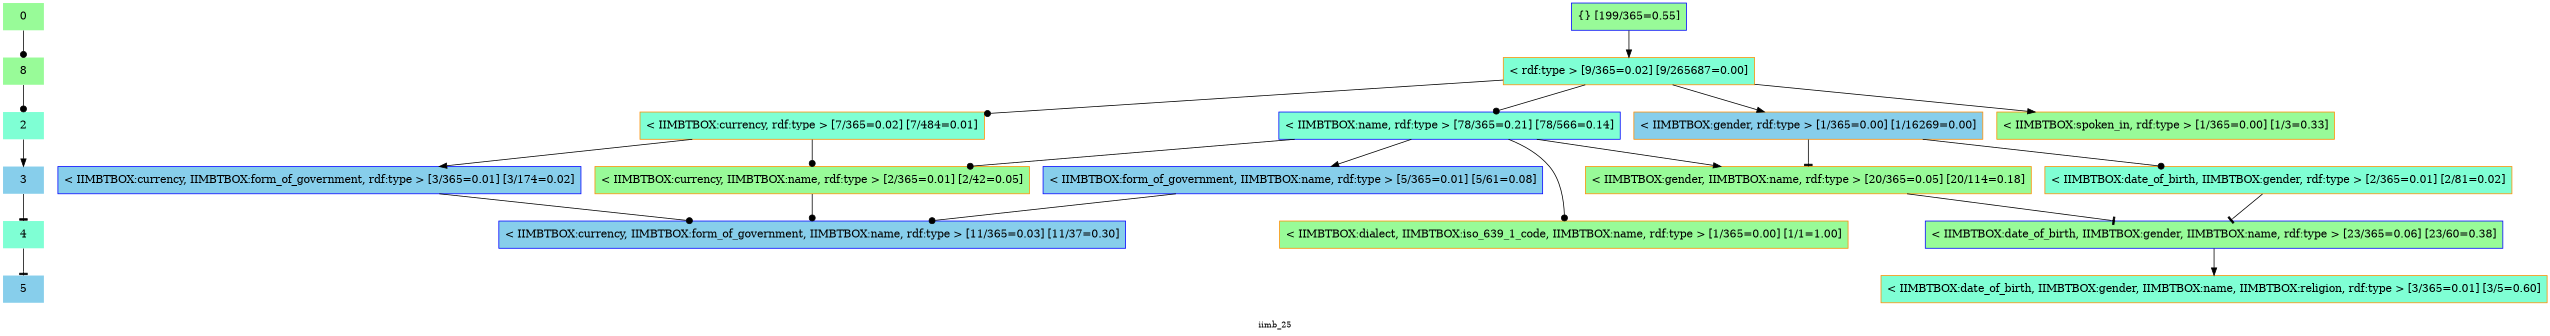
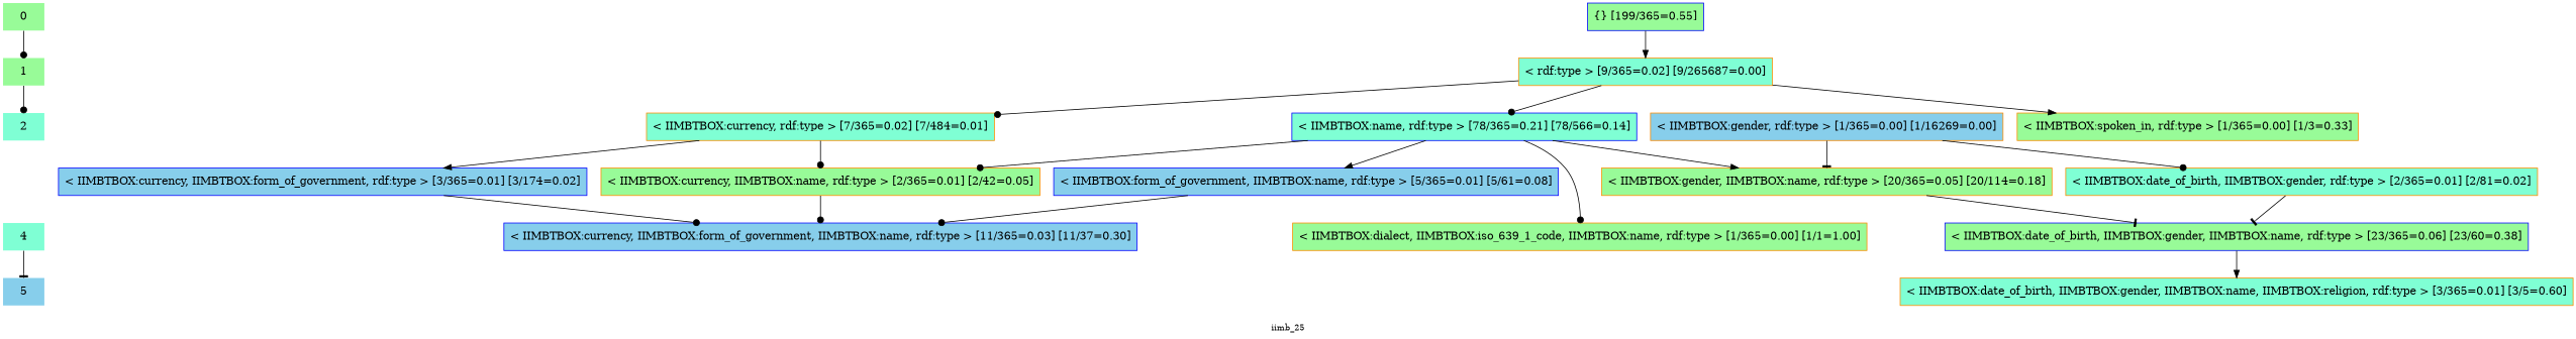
  digraph {
    fontsize=11.0
    label=iimb_25
    node [color=darkorange fillcolor=palegreen shape=rectangle style="solid,filled"]
    edge [arrowhead=dot color=black style=solid]
    n1 [color=blue label=0 shape=plaintext style=filled]
    n2 [color=blue label="{} [199/365=0.55]"]
-   n3 [label=8 shape=plaintext style=filled]
+   n3 [label=1 shape=plaintext style=filled]
    n4 [fillcolor=aquamarine label="< rdf:type > [9/365=0.02] [9/265687=0.00]"]
    n5 [color=blue fillcolor=aquamarine label=2 shape=plaintext style=filled]
    n6 [fillcolor=aquamarine label="< IIMBTBOX:currency, rdf:type > [7/365=0.02] [7/484=0.01]"]
    n7 [fillcolor=skyblue label="< IIMBTBOX:gender, rdf:type > [1/365=0.00] [1/16269=0.00]"]
    n8 [color=blue fillcolor=aquamarine label="< IIMBTBOX:name, rdf:type > [78/365=0.21] [78/566=0.14]"]
    n9 [label="< IIMBTBOX:spoken_in, rdf:type > [1/365=0.00] [1/3=0.33]"]
-   n10 [color=blue fillcolor=skyblue label=3 shape=plaintext style=filled]
    n11 [color=blue fillcolor=skyblue label="< IIMBTBOX:currency, IIMBTBOX:form_of_government, rdf:type > [3/365=0.01] [3/174=0.02]"]
    n12 [label="< IIMBTBOX:currency, IIMBTBOX:name, rdf:type > [2/365=0.01] [2/42=0.05]"]
    n13 [fillcolor=aquamarine label="< IIMBTBOX:date_of_birth, IIMBTBOX:gender, rdf:type > [2/365=0.01] [2/81=0.02]"]
    n14 [color=blue fillcolor=skyblue label="< IIMBTBOX:form_of_government, IIMBTBOX:name, rdf:type > [5/365=0.01] [5/61=0.08]"]
    n15 [label="< IIMBTBOX:gender, IIMBTBOX:name, rdf:type > [20/365=0.05] [20/114=0.18]"]
    n16 [fillcolor=aquamarine label=4 shape=plaintext style=filled]
    n17 [color=blue fillcolor=skyblue label="< IIMBTBOX:currency, IIMBTBOX:form_of_government, IIMBTBOX:name, rdf:type > [11/365=0.03] [11/37=0.30]"]
    n18 [color=blue label="< IIMBTBOX:date_of_birth, IIMBTBOX:gender, IIMBTBOX:name, rdf:type > [23/365=0.06] [23/60=0.38]"]
    n19 [label="< IIMBTBOX:dialect, IIMBTBOX:iso_639_1_code, IIMBTBOX:name, rdf:type > [1/365=0.00] [1/1=1.00]"]
    n20 [fillcolor=skyblue label=5 shape=plaintext style=filled]
    n21 [fillcolor=aquamarine label="< IIMBTBOX:date_of_birth, IIMBTBOX:gender, IIMBTBOX:name, IIMBTBOX:religion, rdf:type > [3/365=0.01] [3/5=0.60]"]
    subgraph sub_1 {
      rank=same
      n1
      n2
    }
    subgraph sub_2 {
      rank=same
      n3
      n4
    }
    subgraph sub_3 {
      rank=same
      n5
      n6
      n7
      n8
      n9
    }
    subgraph sub_4 {
      rank=same
-     n10
      n11
      n12
      n13
      n14
      n15
    }
    subgraph sub_5 {
      rank=same
      n16
      n17
      n18
      n19
    }
    subgraph sub_6 {
      rank=same
      n20
      n21
    }
    n1 -> n3 [color="" style=""]
    n2 -> n4 [arrowhead=normal]
    n3 -> n5 [color="" style=""]
    n4 -> n6
-   n4 -> n7 [arrowhead=normal]
    n4 -> n8
    n4 -> n9 [arrowhead=normal]
-   n5 -> n10 [arrowhead=normal color="" style=""]
    n6 -> n11 [arrowhead=normal]
    n6 -> n12
    n7 -> n13
    n7 -> n15 [arrowhead=tee]
    n8 -> n12
    n8 -> n14 [arrowhead=normal]
    n8 -> n15 [arrowhead=normal]
    n8 -> n19
-   n10 -> n16 [arrowhead=tee color="" style=""]
    n11 -> n17
    n12 -> n17
    n13 -> n18 [arrowhead=tee]
    n14 -> n17
    n15 -> n18 [arrowhead=tee]
    n16 -> n20 [arrowhead=tee color="" style=""]
    n18 -> n21 [arrowhead=normal]
  }
